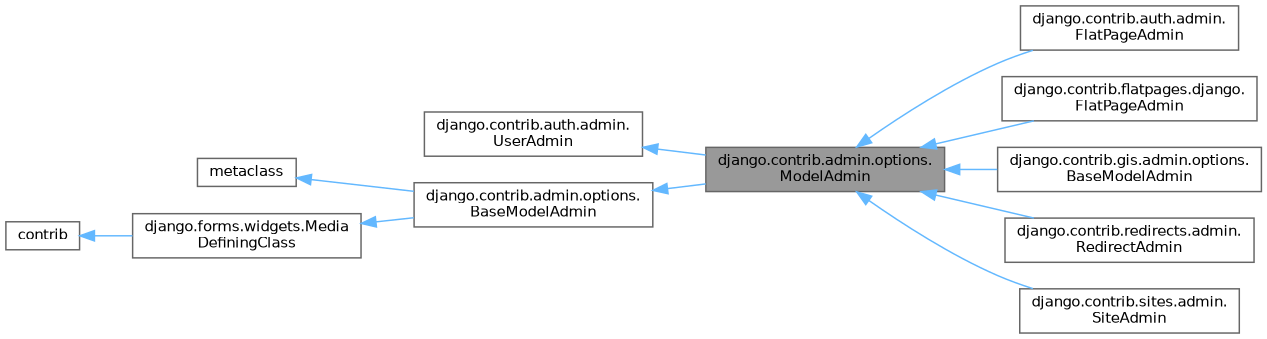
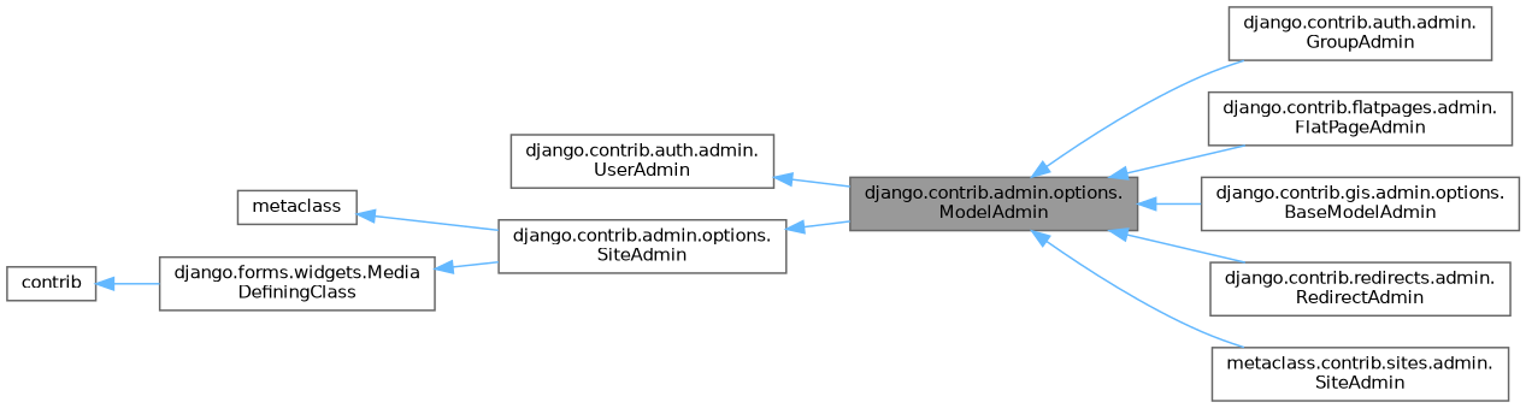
  digraph {
    rankdir=LR
    node [color=gray40 fillcolor=white fontname=Helvetica fontsize=10 shape=box style=filled]
    edge [color=steelblue1 dir=back fontname=Helvetica fontsize=10 labelfontname=Helvetica labelfontsize=10 style=solid]
    n1 [fillcolor=grey60 fontcolor=black height=0.2 label="django.contrib.admin.options.\lModelAdmin" width=0.4]
-   n2 [height=0.2 label="django.contrib.auth.admin.\lFlatPageAdmin" width=0.4]
-   n3 [height=0.2 label="django.contrib.flatpages.django.\lFlatPageAdmin" width=0.4]
+   n2 [height=0.2 label="django.contrib.auth.admin.\lGroupAdmin" width=0.4]
+   n3 [height=0.2 label="django.contrib.flatpages.admin.\lFlatPageAdmin" width=0.4]
    n4 [height=0.2 label="django.contrib.gis.admin.options.\lBaseModelAdmin" width=0.4]
    n5 [height=0.2 label="django.contrib.redirects.admin.\lRedirectAdmin" width=0.4]
-   n6 [height=0.2 label="django.contrib.sites.admin.\lSiteAdmin" width=0.4]
+   n6 [height=0.2 label="metaclass.contrib.sites.admin.\lSiteAdmin" width=0.4]
    n7 [height=0.2 label="django.contrib.auth.admin.\lUserAdmin" width=0.4]
-   n8 [height=0.2 label="django.contrib.admin.options.\lBaseModelAdmin" width=0.4]
+   n8 [height=0.2 label="django.contrib.admin.options.\lSiteAdmin" width=0.4]
    n9 [height=0.2 label=metaclass width=0.4]
    n10 [height=0.2 label="django.forms.widgets.Media\lDefiningClass" width=0.4]
    n11 [height=0.2 label=contrib width=0.4]
    n1 -> n2
    n1 -> n3
    n1 -> n4
    n1 -> n5
    n1 -> n6
    n7 -> n1
    n8 -> n1
    n9 -> n8
    n10 -> n8
    n11 -> n10
  }
